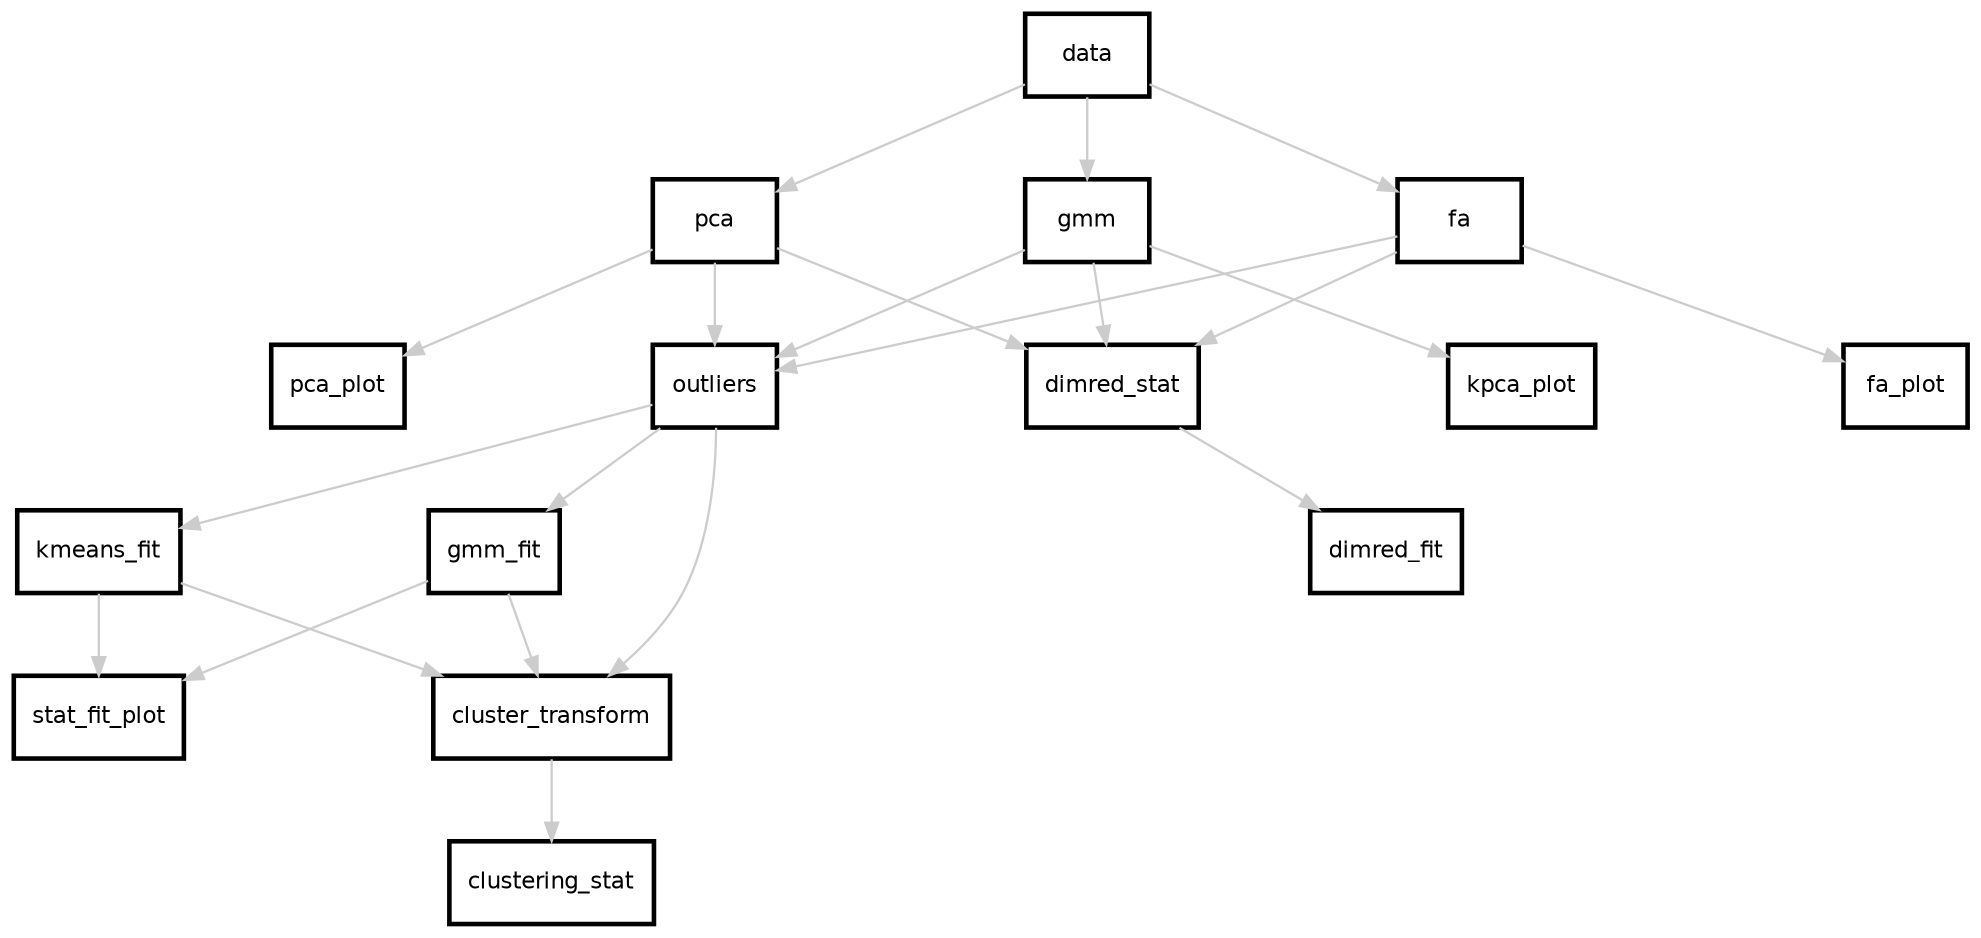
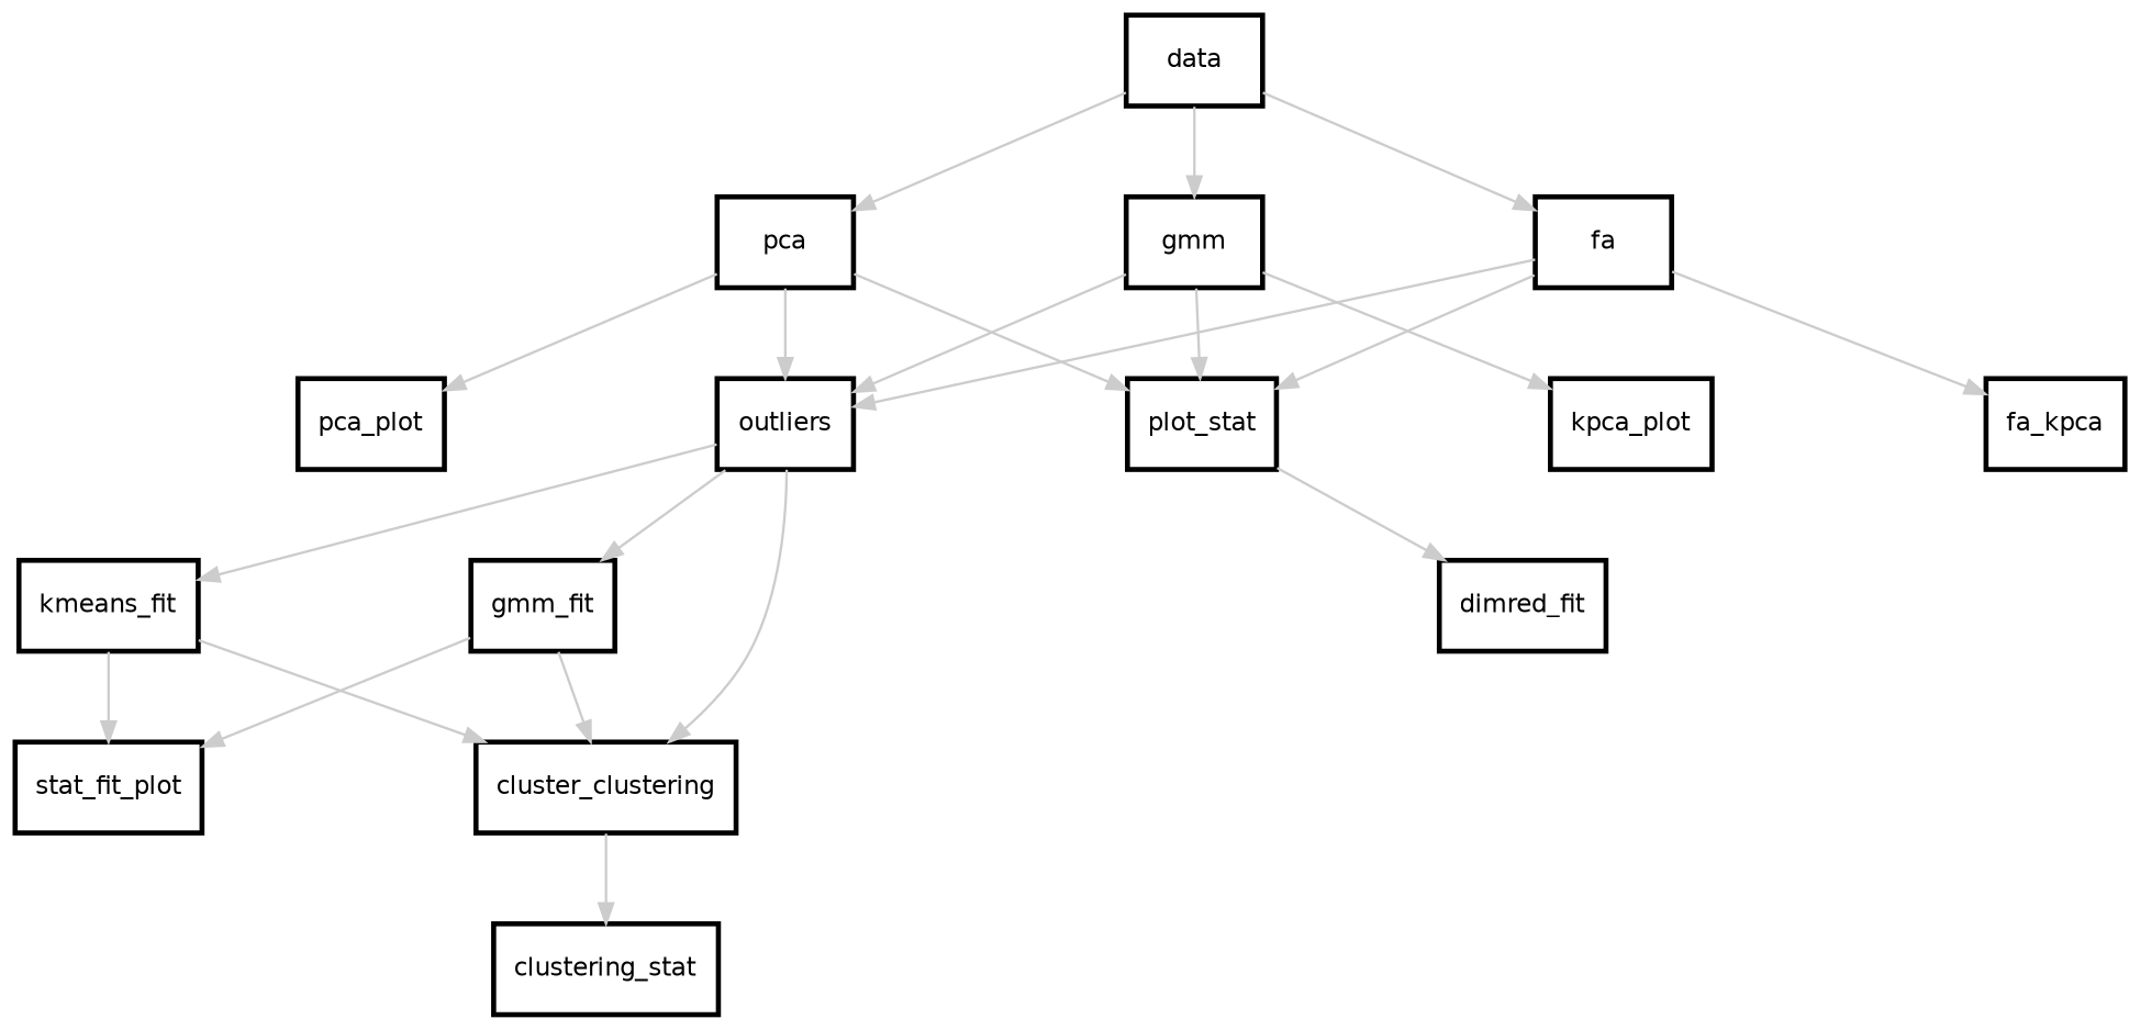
  digraph {
    bgcolor=white
    fontname=helvetica
    nodesep=1.5
    node [fontname=helvetica fontsize=10 penwidth=2 shape=rectangle style=rectangle]
    edge [arrowsize=.8 color=grey80 penwidth=1]
    n1 [label=data]
    n2 [label=pca]
    n3 [label=fa]
    n4 [label=gmm]
    n5 [label=pca_plot]
    n6 [label=outliers]
-   n7 [label=dimred_stat]
-   n8 [label=fa_plot]
+   n7 [label=plot_stat]
+   n8 [label=fa_kpca]
    n9 [label=kpca_plot]
-   n10 [label=cluster_transform]
+   n10 [label=cluster_clustering]
    n11 [label=gmm_fit]
    n12 [label=kmeans_fit]
    n13 [label=dimred_fit]
    n14 [label=clustering_stat]
    n15 [label=stat_fit_plot]
    n1 -> n2
    n1 -> n3
    n1 -> n4
    n2 -> n5
    n2 -> n6
    n2 -> n7
    n3 -> n6
    n3 -> n7
    n3 -> n8
    n4 -> n6
    n4 -> n7
    n4 -> n9
    n6 -> n10
    n6 -> n11
    n6 -> n12
    n7 -> n13
    n10 -> n14
    n11 -> n10
    n11 -> n15
    n12 -> n10
    n12 -> n15
  }
